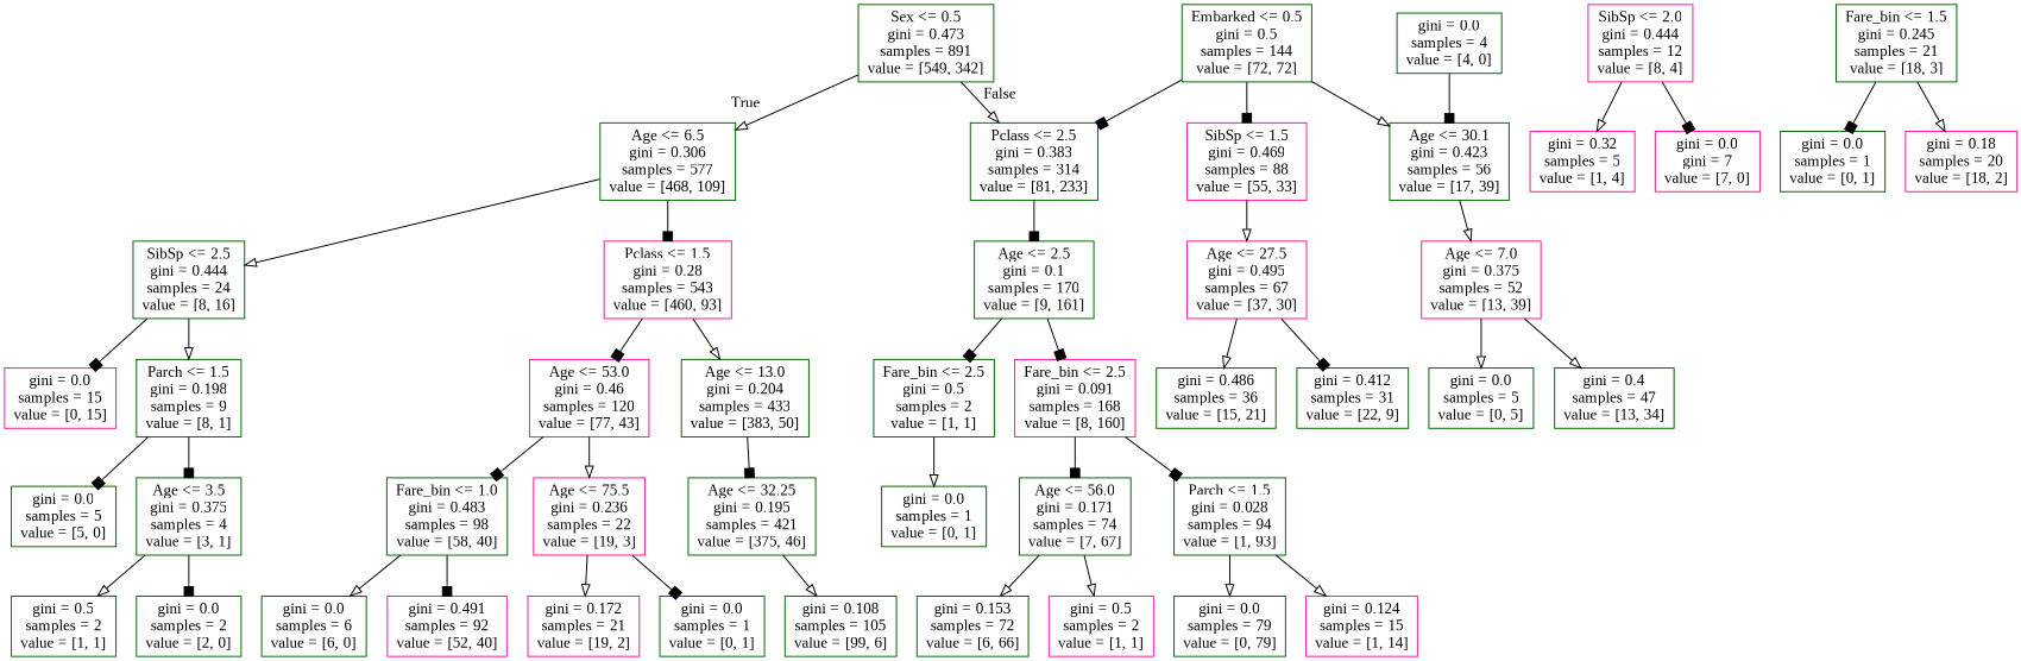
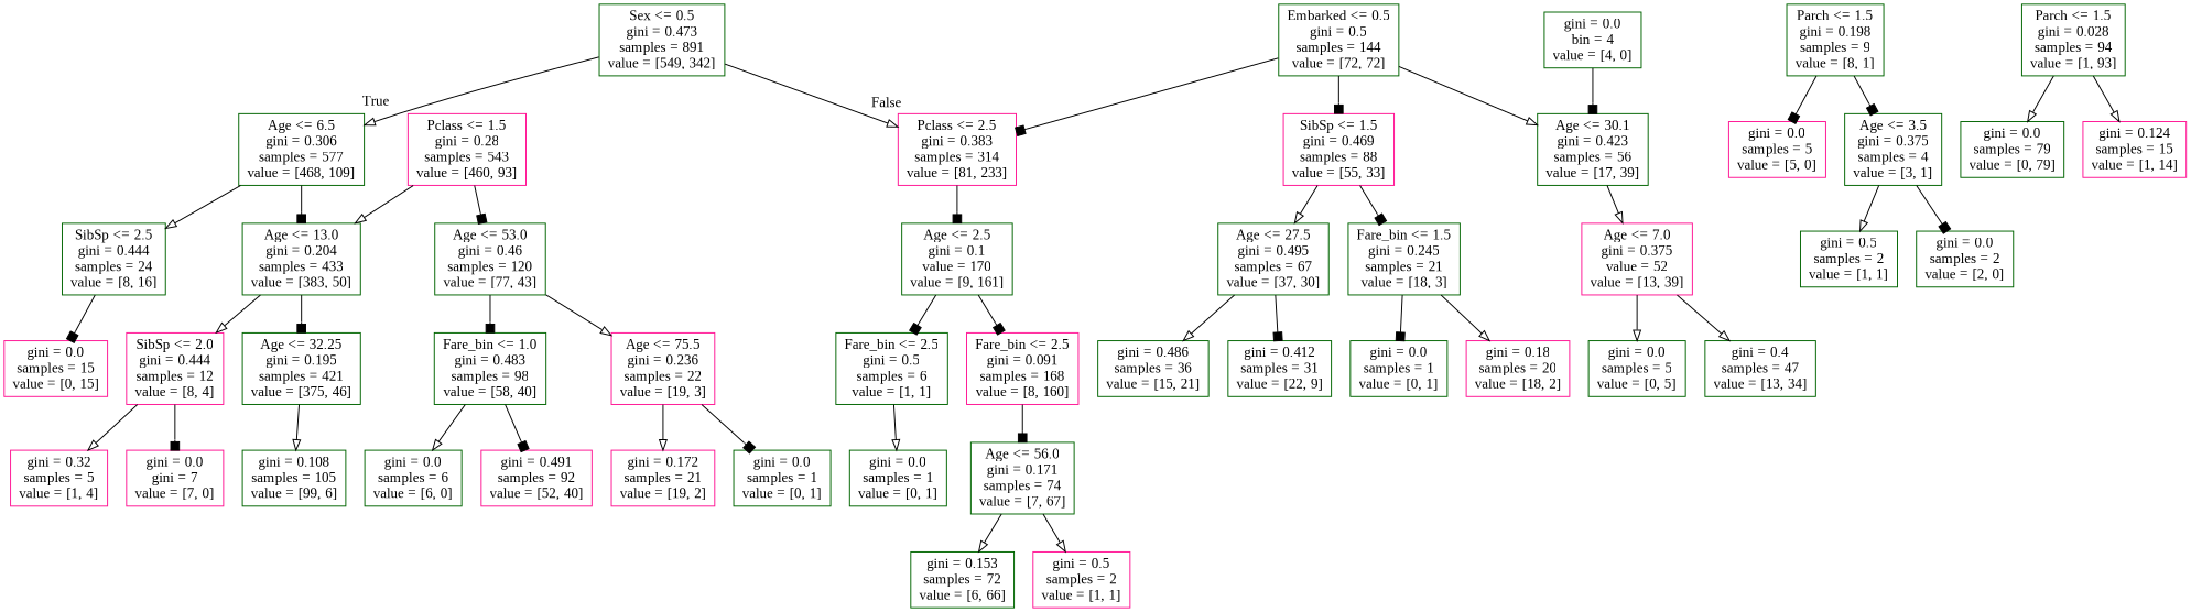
  digraph {
    fontname="Liberation Serif"
    node [color=darkgreen fontname="Liberation Serif" shape=box]
    edge [arrowhead=onormal fontname="Liberation Serif"]
    n1 [label="Sex <= 0.5\ngini = 0.473\nsamples = 891\nvalue = [549, 342]"]
    n2 [label="Age <= 6.5\ngini = 0.306\nsamples = 577\nvalue = [468, 109]"]
-   n3 [label="Pclass <= 2.5\ngini = 0.383\nsamples = 314\nvalue = [81, 233]"]
+   n3 [color=deeppink label="Pclass <= 2.5\ngini = 0.383\nsamples = 314\nvalue = [81, 233]"]
    n4 [label="SibSp <= 2.5\ngini = 0.444\nsamples = 24\nvalue = [8, 16]"]
    n5 [color=deeppink label="Pclass <= 1.5\ngini = 0.28\nsamples = 543\nvalue = [460, 93]"]
-   n6 [label="Age <= 2.5\ngini = 0.1\nsamples = 170\nvalue = [9, 161]"]
+   n6 [label="Age <= 2.5\ngini = 0.1\nvalue = 170\nvalue = [9, 161]"]
    n7 [color=deeppink label="gini = 0.0\nsamples = 15\nvalue = [0, 15]"]
    n8 [label="Parch <= 1.5\ngini = 0.198\nsamples = 9\nvalue = [8, 1]"]
-   n9 [color=deeppink label="Age <= 53.0\ngini = 0.46\nsamples = 120\nvalue = [77, 43]"]
+   n9 [label="Age <= 53.0\ngini = 0.46\nsamples = 120\nvalue = [77, 43]"]
    n10 [label="Age <= 13.0\ngini = 0.204\nsamples = 433\nvalue = [383, 50]"]
-   n11 [label="gini = 0.0\nsamples = 5\nvalue = [5, 0]"]
+   n11 [color=deeppink label="gini = 0.0\nsamples = 5\nvalue = [5, 0]"]
    n12 [label="Age <= 3.5\ngini = 0.375\nsamples = 4\nvalue = [3, 1]"]
    n13 [label="gini = 0.5\nsamples = 2\nvalue = [1, 1]"]
    n14 [label="gini = 0.0\nsamples = 2\nvalue = [2, 0]"]
    n15 [label="Fare_bin <= 1.0\ngini = 0.483\nsamples = 98\nvalue = [58, 40]"]
    n16 [color=deeppink label="Age <= 75.5\ngini = 0.236\nsamples = 22\nvalue = [19, 3]"]
    n17 [color=deeppink label="SibSp <= 2.0\ngini = 0.444\nsamples = 12\nvalue = [8, 4]"]
    n18 [label="Age <= 32.25\ngini = 0.195\nsamples = 421\nvalue = [375, 46]"]
    n19 [label="gini = 0.0\nsamples = 6\nvalue = [6, 0]"]
    n20 [color=deeppink label="gini = 0.491\nsamples = 92\nvalue = [52, 40]"]
    n21 [color=deeppink label="gini = 0.172\nsamples = 21\nvalue = [19, 2]"]
    n22 [label="gini = 0.0\nsamples = 1\nvalue = [0, 1]"]
    n23 [color=deeppink label="gini = 0.32\nsamples = 5\nvalue = [1, 4]"]
    n24 [color=deeppink label="gini = 0.0\ngini = 7\nvalue = [7, 0]"]
    n25 [label="gini = 0.108\nsamples = 105\nvalue = [99, 6]"]
-   n26 [label="Fare_bin <= 2.5\ngini = 0.5\nsamples = 2\nvalue = [1, 1]"]
+   n26 [label="Fare_bin <= 2.5\ngini = 0.5\nsamples = 6\nvalue = [1, 1]"]
    n27 [color=deeppink label="Fare_bin <= 2.5\ngini = 0.091\nsamples = 168\nvalue = [8, 160]"]
    n28 [label="Embarked <= 0.5\ngini = 0.5\nsamples = 144\nvalue = [72, 72]"]
    n29 [color=deeppink label="SibSp <= 1.5\ngini = 0.469\nsamples = 88\nvalue = [55, 33]"]
    n30 [label="Age <= 30.1\ngini = 0.423\nsamples = 56\nvalue = [17, 39]"]
    n31 [label="gini = 0.0\nsamples = 1\nvalue = [0, 1]"]
    n32 [label="Age <= 56.0\ngini = 0.171\nsamples = 74\nvalue = [7, 67]"]
    n33 [label="Parch <= 1.5\ngini = 0.028\nsamples = 94\nvalue = [1, 93]"]
    n34 [label="gini = 0.153\nsamples = 72\nvalue = [6, 66]"]
    n35 [color=deeppink label="gini = 0.5\nsamples = 2\nvalue = [1, 1]"]
    n36 [label="gini = 0.0\nsamples = 79\nvalue = [0, 79]"]
    n37 [color=deeppink label="gini = 0.124\nsamples = 15\nvalue = [1, 14]"]
-   n38 [color=deeppink label="Age <= 27.5\ngini = 0.495\nsamples = 67\nvalue = [37, 30]"]
+   n38 [label="Age <= 27.5\ngini = 0.495\nsamples = 67\nvalue = [37, 30]"]
    n39 [label="Fare_bin <= 1.5\ngini = 0.245\nsamples = 21\nvalue = [18, 3]"]
-   n40 [color=deeppink label="Age <= 7.0\ngini = 0.375\nsamples = 52\nvalue = [13, 39]"]
+   n40 [color=deeppink label="Age <= 7.0\ngini = 0.375\nvalue = 52\nvalue = [13, 39]"]
    n41 [label="gini = 0.486\nsamples = 36\nvalue = [15, 21]"]
    n42 [label="gini = 0.412\nsamples = 31\nvalue = [22, 9]"]
    n43 [label="gini = 0.0\nsamples = 1\nvalue = [0, 1]"]
    n44 [color=deeppink label="gini = 0.18\nsamples = 20\nvalue = [18, 2]"]
    n45 [label="gini = 0.0\nsamples = 5\nvalue = [0, 5]"]
    n46 [label="gini = 0.4\nsamples = 47\nvalue = [13, 34]"]
-   n47 [label="gini = 0.0\nsamples = 4\nvalue = [4, 0]"]
+   n47 [label="gini = 0.0\nbin = 4\nvalue = [4, 0]"]
    n1 -> n2 [headlabel=True labelangle=45 labeldistance=2.5]
    n1 -> n3 [headlabel=False labelangle=-45 labeldistance=2.5]
    n2 -> n4
-   n2 -> n5 [arrowhead=box]
+   n2 -> n10 [arrowhead=box]
    n3 -> n6 [arrowhead=box]
    n4 -> n7 [arrowhead=box]
-   n4 -> n8
    n5 -> n9 [arrowhead=box]
    n5 -> n10
    n6 -> n26 [arrowhead=box]
    n6 -> n27 [arrowhead=box]
    n8 -> n11 [arrowhead=box]
    n8 -> n12 [arrowhead=box]
    n9 -> n15 [arrowhead=box]
    n9 -> n16
+   n10 -> n17
    n10 -> n18 [arrowhead=box]
    n12 -> n13
    n12 -> n14 [arrowhead=box]
    n15 -> n19
    n15 -> n20 [arrowhead=box]
    n16 -> n21
    n16 -> n22 [arrowhead=box]
    n17 -> n23
    n17 -> n24 [arrowhead=box]
    n18 -> n25
    n26 -> n31
    n27 -> n32 [arrowhead=box]
-   n27 -> n33 [arrowhead=box]
    n28 -> n3 [arrowhead=box]
    n28 -> n29 [arrowhead=box]
    n28 -> n30
    n29 -> n38
+   n29 -> n39 [arrowhead=box]
    n30 -> n40
    n32 -> n34
    n32 -> n35
    n33 -> n36
    n33 -> n37
    n38 -> n41
    n38 -> n42 [arrowhead=box]
    n39 -> n43 [arrowhead=box]
    n39 -> n44
    n40 -> n45
    n40 -> n46
    n47 -> n30 [arrowhead=box]
  }
